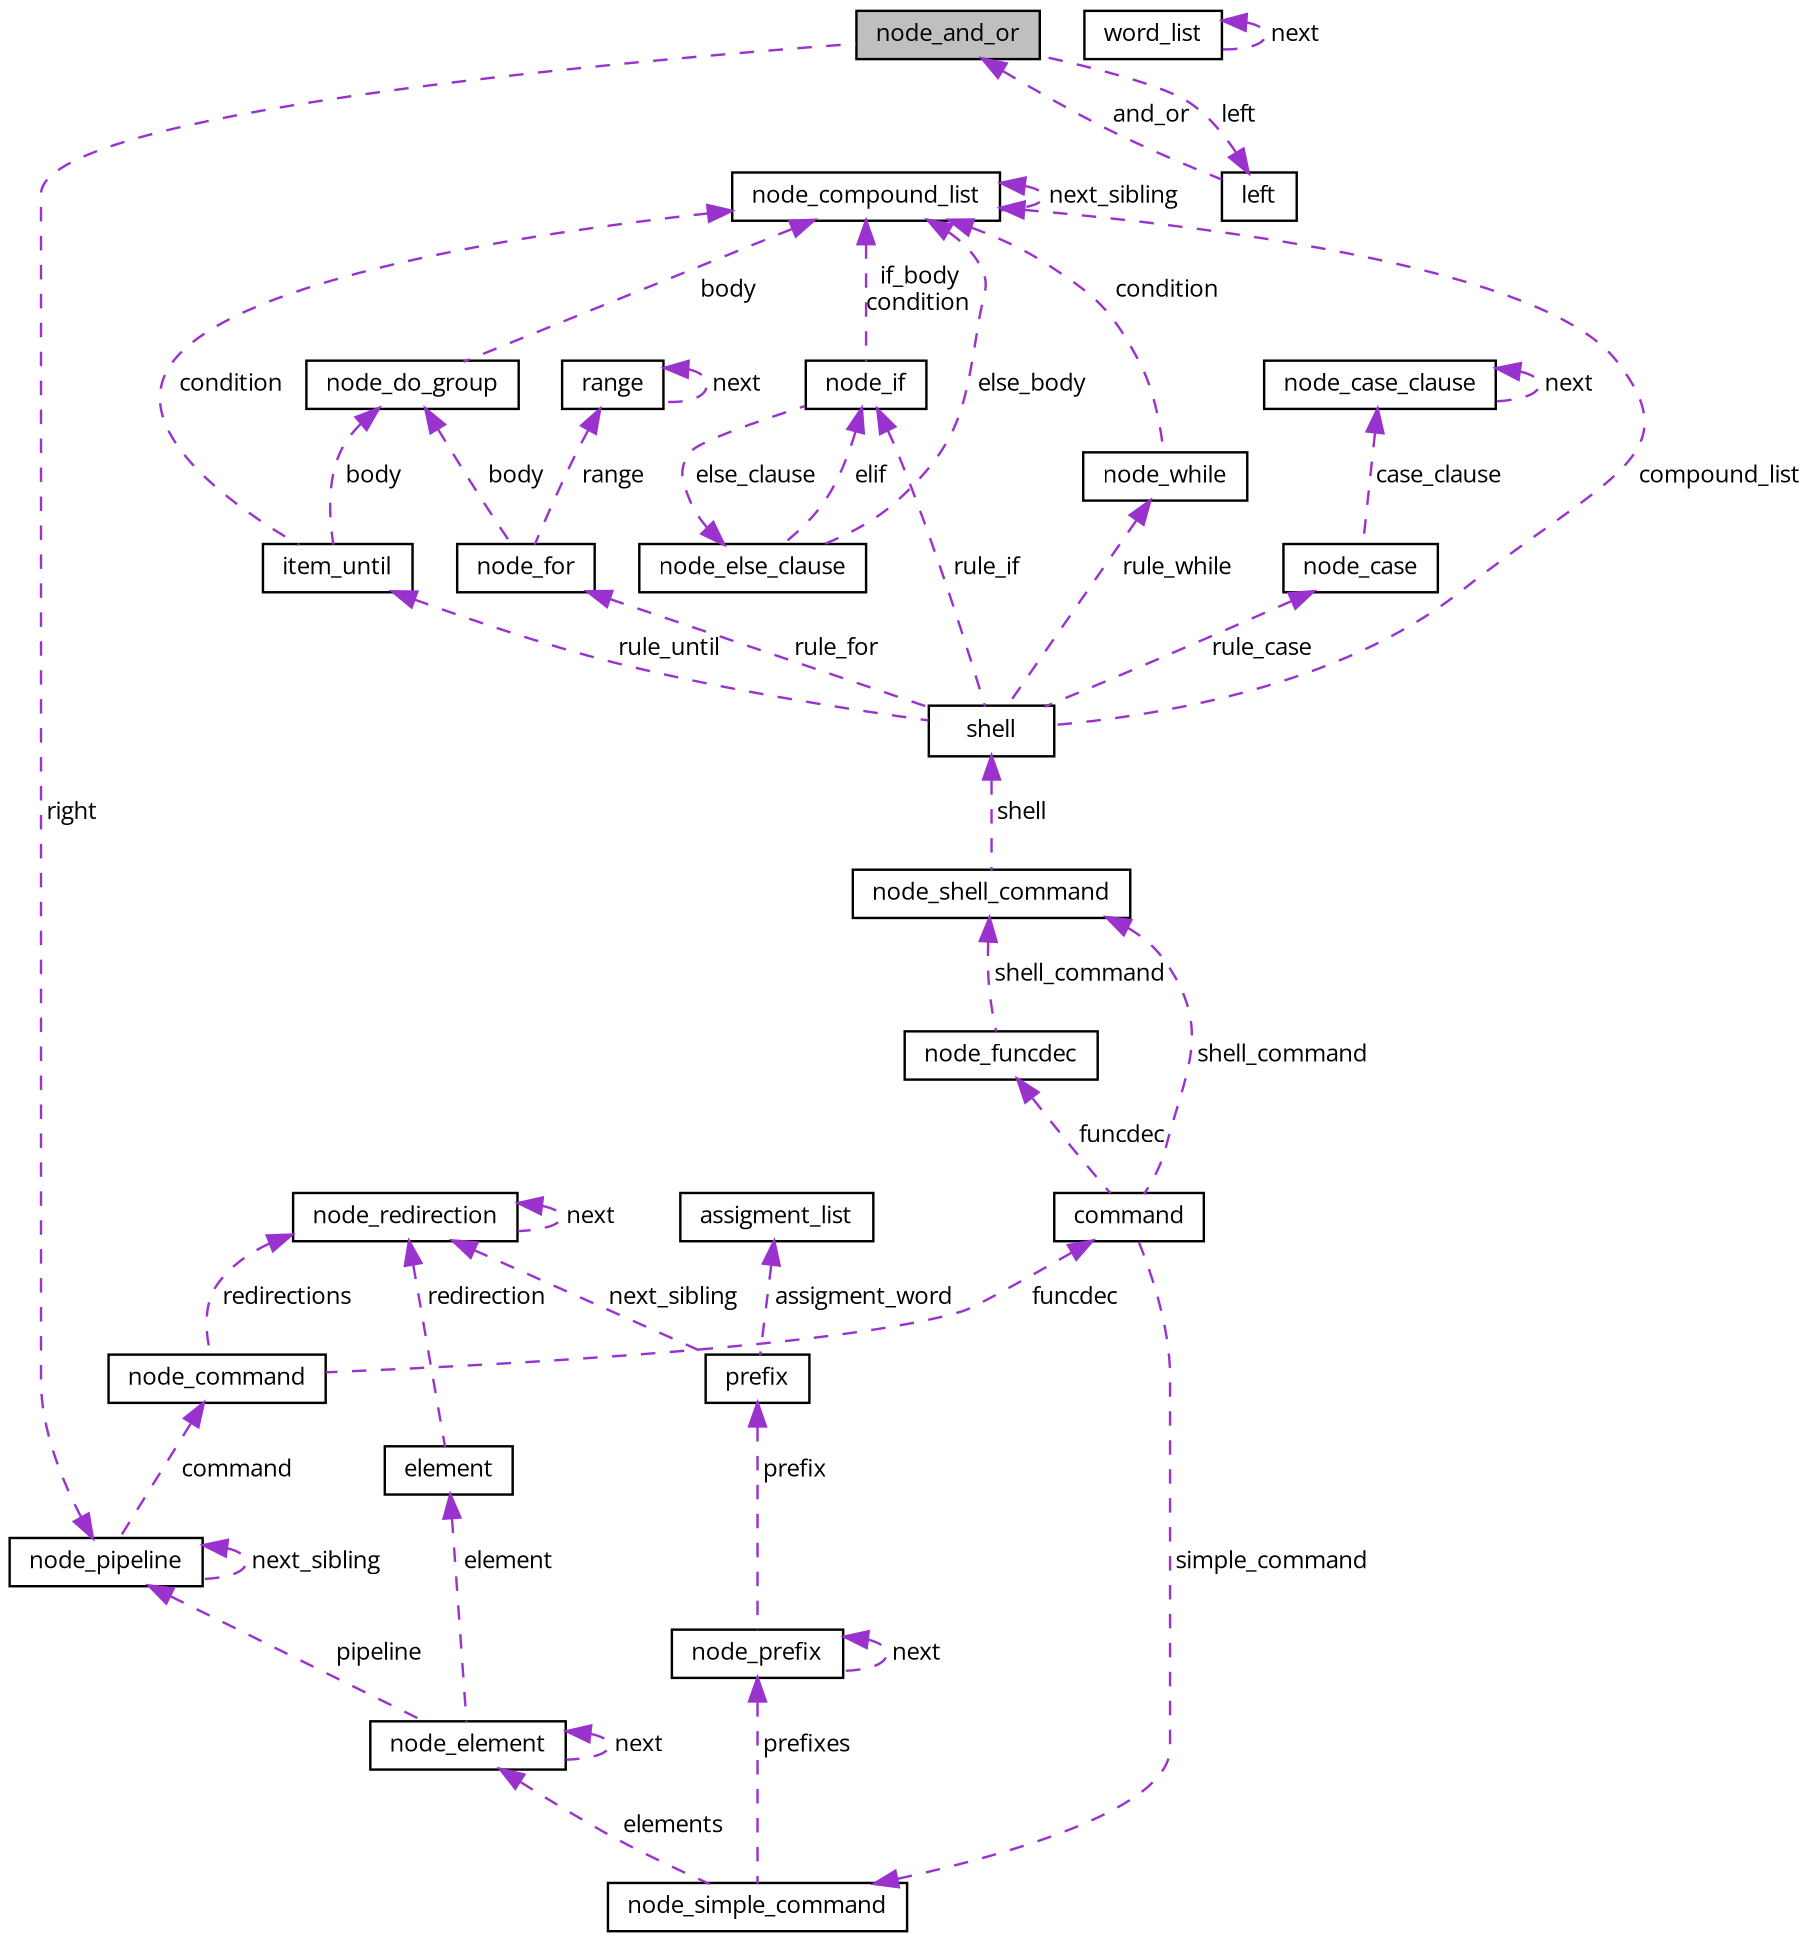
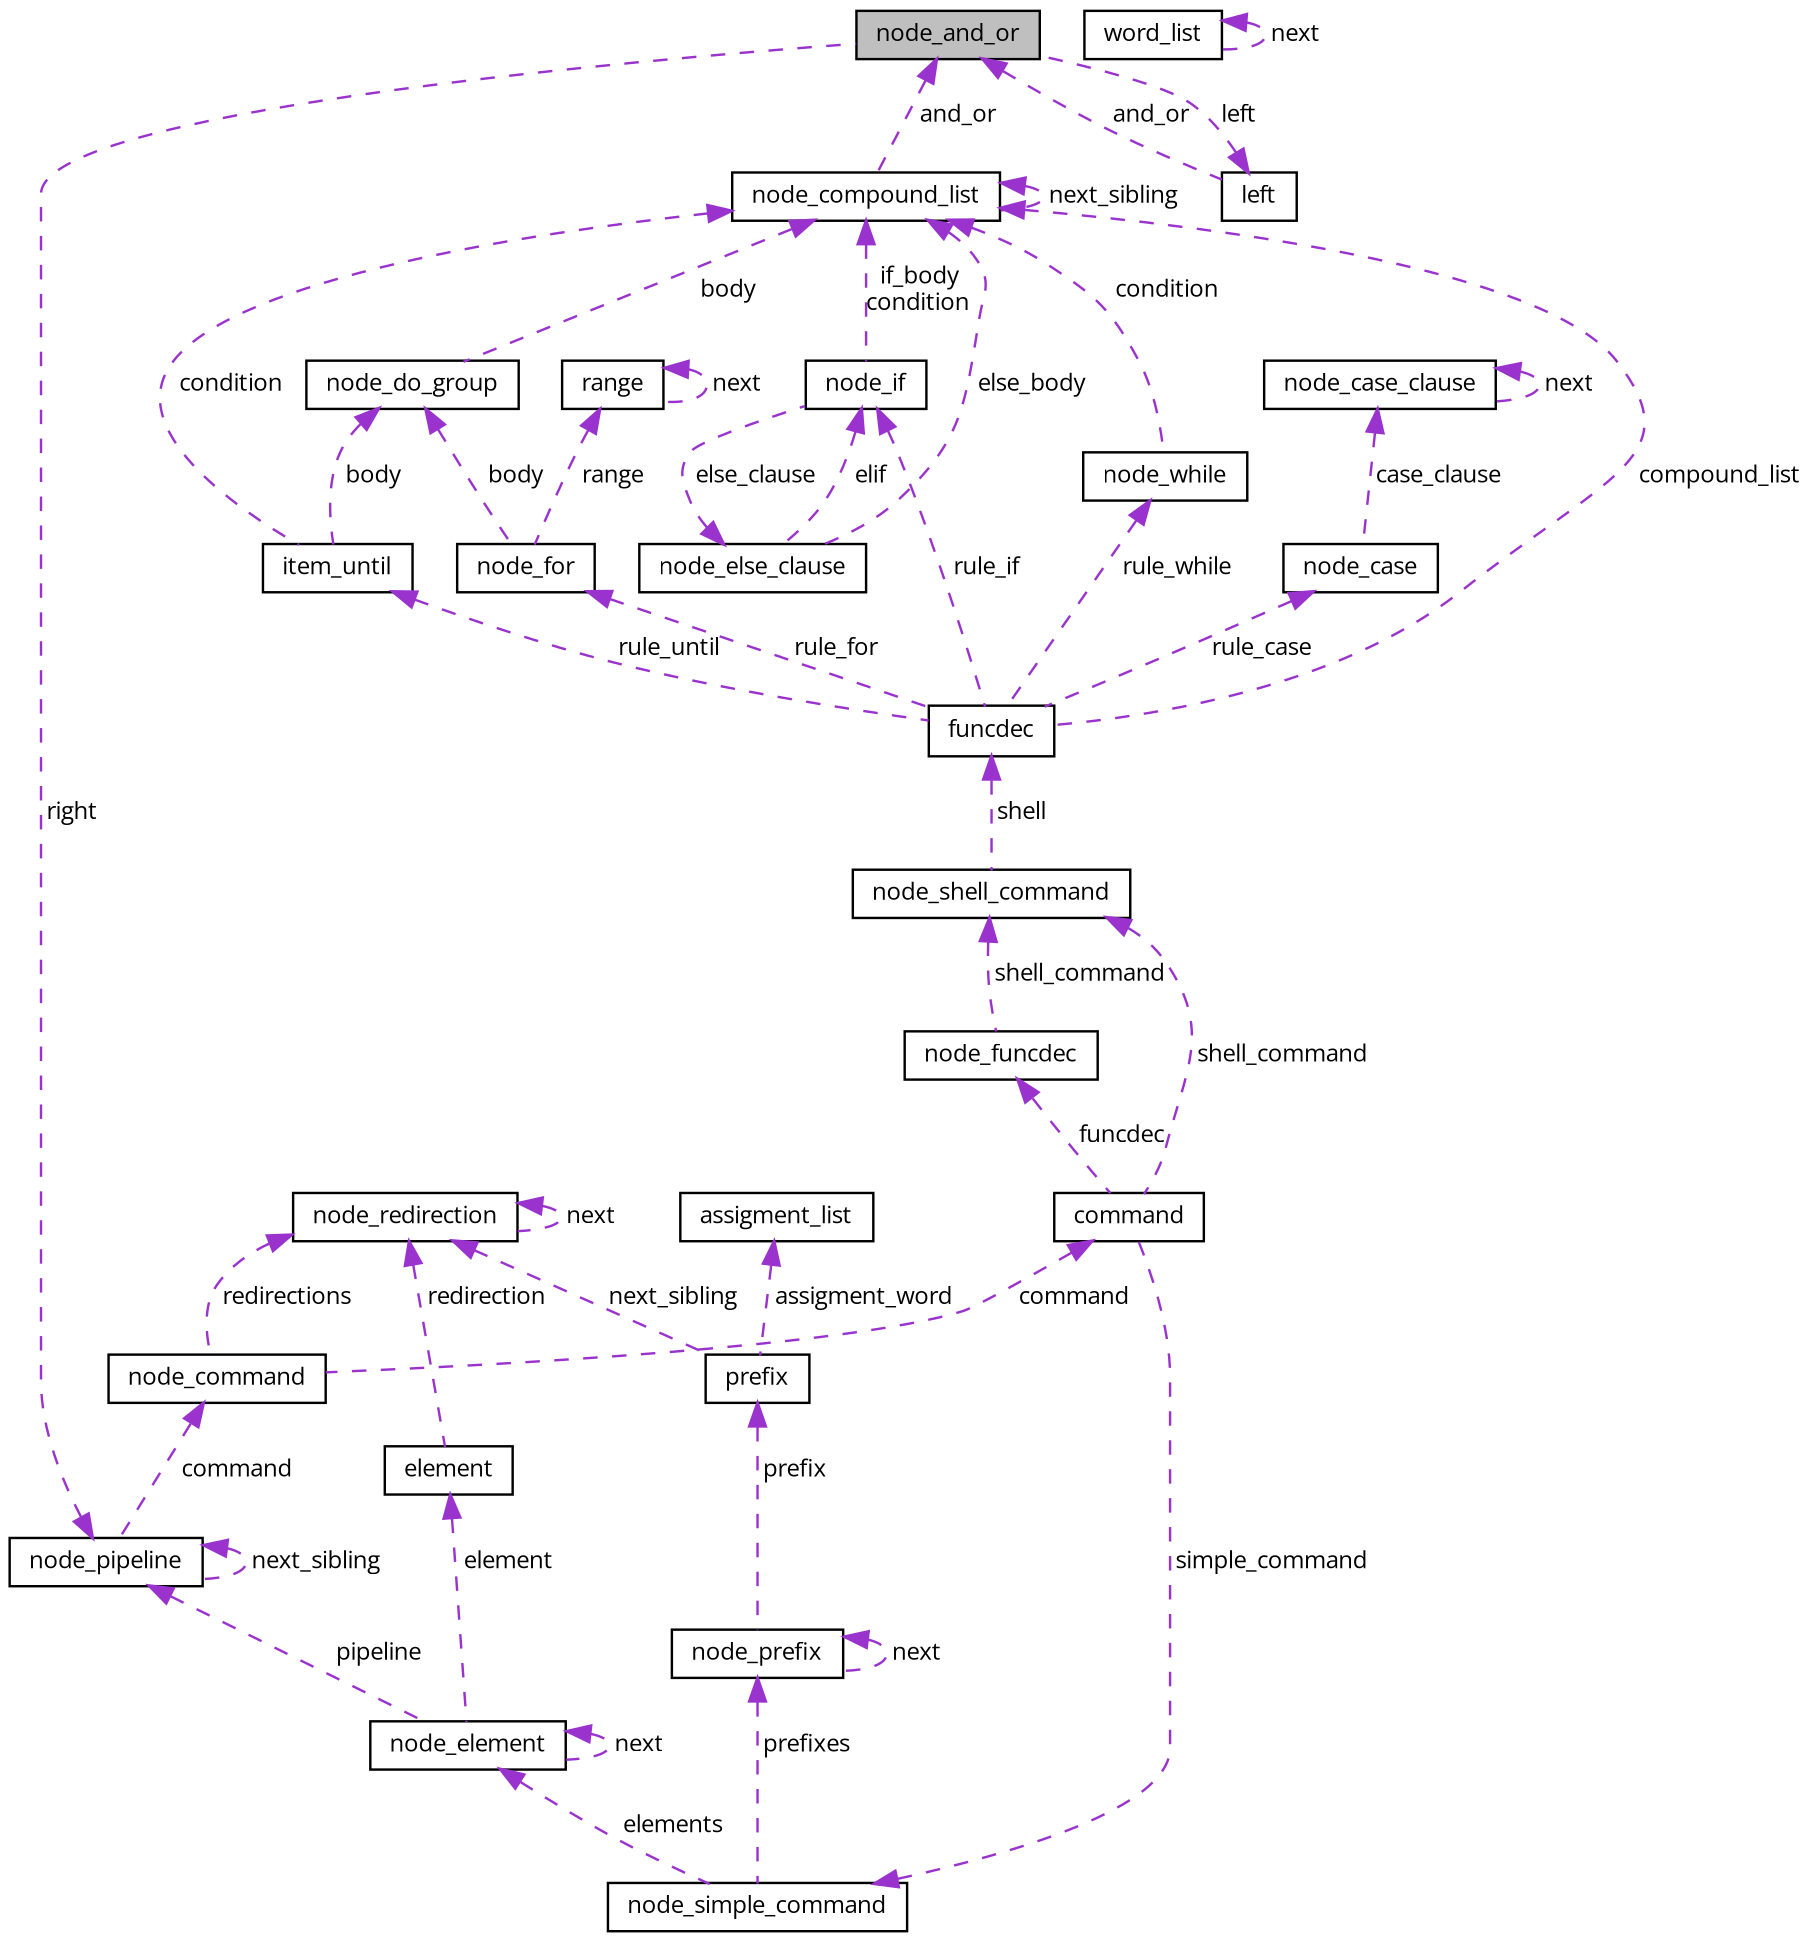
  digraph {
    fontname="Open Sans"
    node [color=black fillcolor=white fontname="Open Sans" fontsize=10 shape=record style=filled]
    edge [color=darkorchid3 dir=back fontname="Open Sans" fontsize=10 labelfontname=Helvetica labelfontsize=10 style=dashed]
    n1 [fillcolor=grey75 fontcolor=black height=0.2 label=node_and_or width=0.4]
    n2 [height=0.2 label=node_compound_list width=0.4]
    n3 [height=0.2 label=left width=0.4]
-   n4 [height=0.2 label=shell width=0.4]
+   n4 [height=0.2 label=funcdec width=0.4]
    n5 [height=0.2 label=node_if width=0.4]
    n6 [height=0.2 label=node_else_clause width=0.4]
    n7 [height=0.2 label=item_until width=0.4]
    n8 [height=0.2 label=node_do_group width=0.4]
    n9 [height=0.2 label=node_while width=0.4]
    n10 [height=0.2 label=node_pipeline width=0.4]
    n11 [height=0.2 label=node_element width=0.4]
    n12 [height=0.2 label=node_command width=0.4]
    n13 [height=0.2 label=node_redirection width=0.4]
    n14 [height=0.2 label=element width=0.4]
    n15 [height=0.2 label=prefix width=0.4]
    n16 [height=0.2 label=node_prefix width=0.4]
    n17 [height=0.2 label=command width=0.4]
    n18 [height=0.2 label=node_funcdec width=0.4]
    n19 [height=0.2 label=node_shell_command width=0.4]
    n20 [height=0.2 label=node_for width=0.4]
    n21 [height=0.2 label=range width=0.4]
    n22 [height=0.2 label=node_case width=0.4]
    n23 [height=0.2 label=node_case_clause width=0.4]
    n24 [height=0.2 label=word_list width=0.4]
    n25 [height=0.2 label=node_simple_command width=0.4]
    n26 [height=0.2 label=assigment_list width=0.4]
+   n1 -> n2 [label=" and_or"]
    n1 -> n3 [label=" and_or"]
    n2 -> n2 [label=" next_sibling"]
    n2 -> n4 [label=" compound_list"]
    n2 -> n5 [label=" if_body\ncondition"]
    n2 -> n6 [label=" else_body"]
    n2 -> n7 [label=" condition"]
    n2 -> n8 [label=" body"]
    n2 -> n9 [label=" condition"]
    n3 -> n1 [label=" left"]
    n4 -> n19 [label=" shell"]
    n5 -> n4 [label=" rule_if"]
    n5 -> n6 [label=" elif"]
    n6 -> n5 [label=" else_clause"]
    n7 -> n4 [label=" rule_until"]
    n8 -> n7 [label=" body"]
    n8 -> n20 [label=" body"]
    n9 -> n4 [label=" rule_while"]
    n10 -> n1 [label=" right"]
    n10 -> n10 [label=" next_sibling"]
    n10 -> n11 [label=" pipeline"]
    n11 -> n11 [label=" next"]
    n11 -> n25 [label=" elements"]
    n12 -> n10 [label=" command"]
    n13 -> n12 [label=" redirections"]
    n13 -> n13 [label=" next"]
    n13 -> n14 [label=" redirection"]
    n13 -> n15 [label=" next_sibling"]
    n14 -> n11 [label=" element"]
    n15 -> n16 [label=" prefix"]
    n16 -> n16 [label=" next"]
    n16 -> n25 [label=" prefixes"]
-   n17 -> n12 [label=" funcdec"]
+   n17 -> n12 [label=" command"]
    n18 -> n17 [label=" funcdec"]
    n19 -> n17 [label=" shell_command"]
    n19 -> n18 [label=" shell_command"]
    n20 -> n4 [label=" rule_for"]
    n21 -> n20 [label=" range"]
    n21 -> n21 [label=" next"]
    n22 -> n4 [label=" rule_case"]
    n23 -> n22 [label=" case_clause"]
    n23 -> n23 [label=" next"]
    n24 -> n24 [label=" next"]
    n25 -> n17 [label=" simple_command"]
    n26 -> n15 [label=" assigment_word"]
  }
